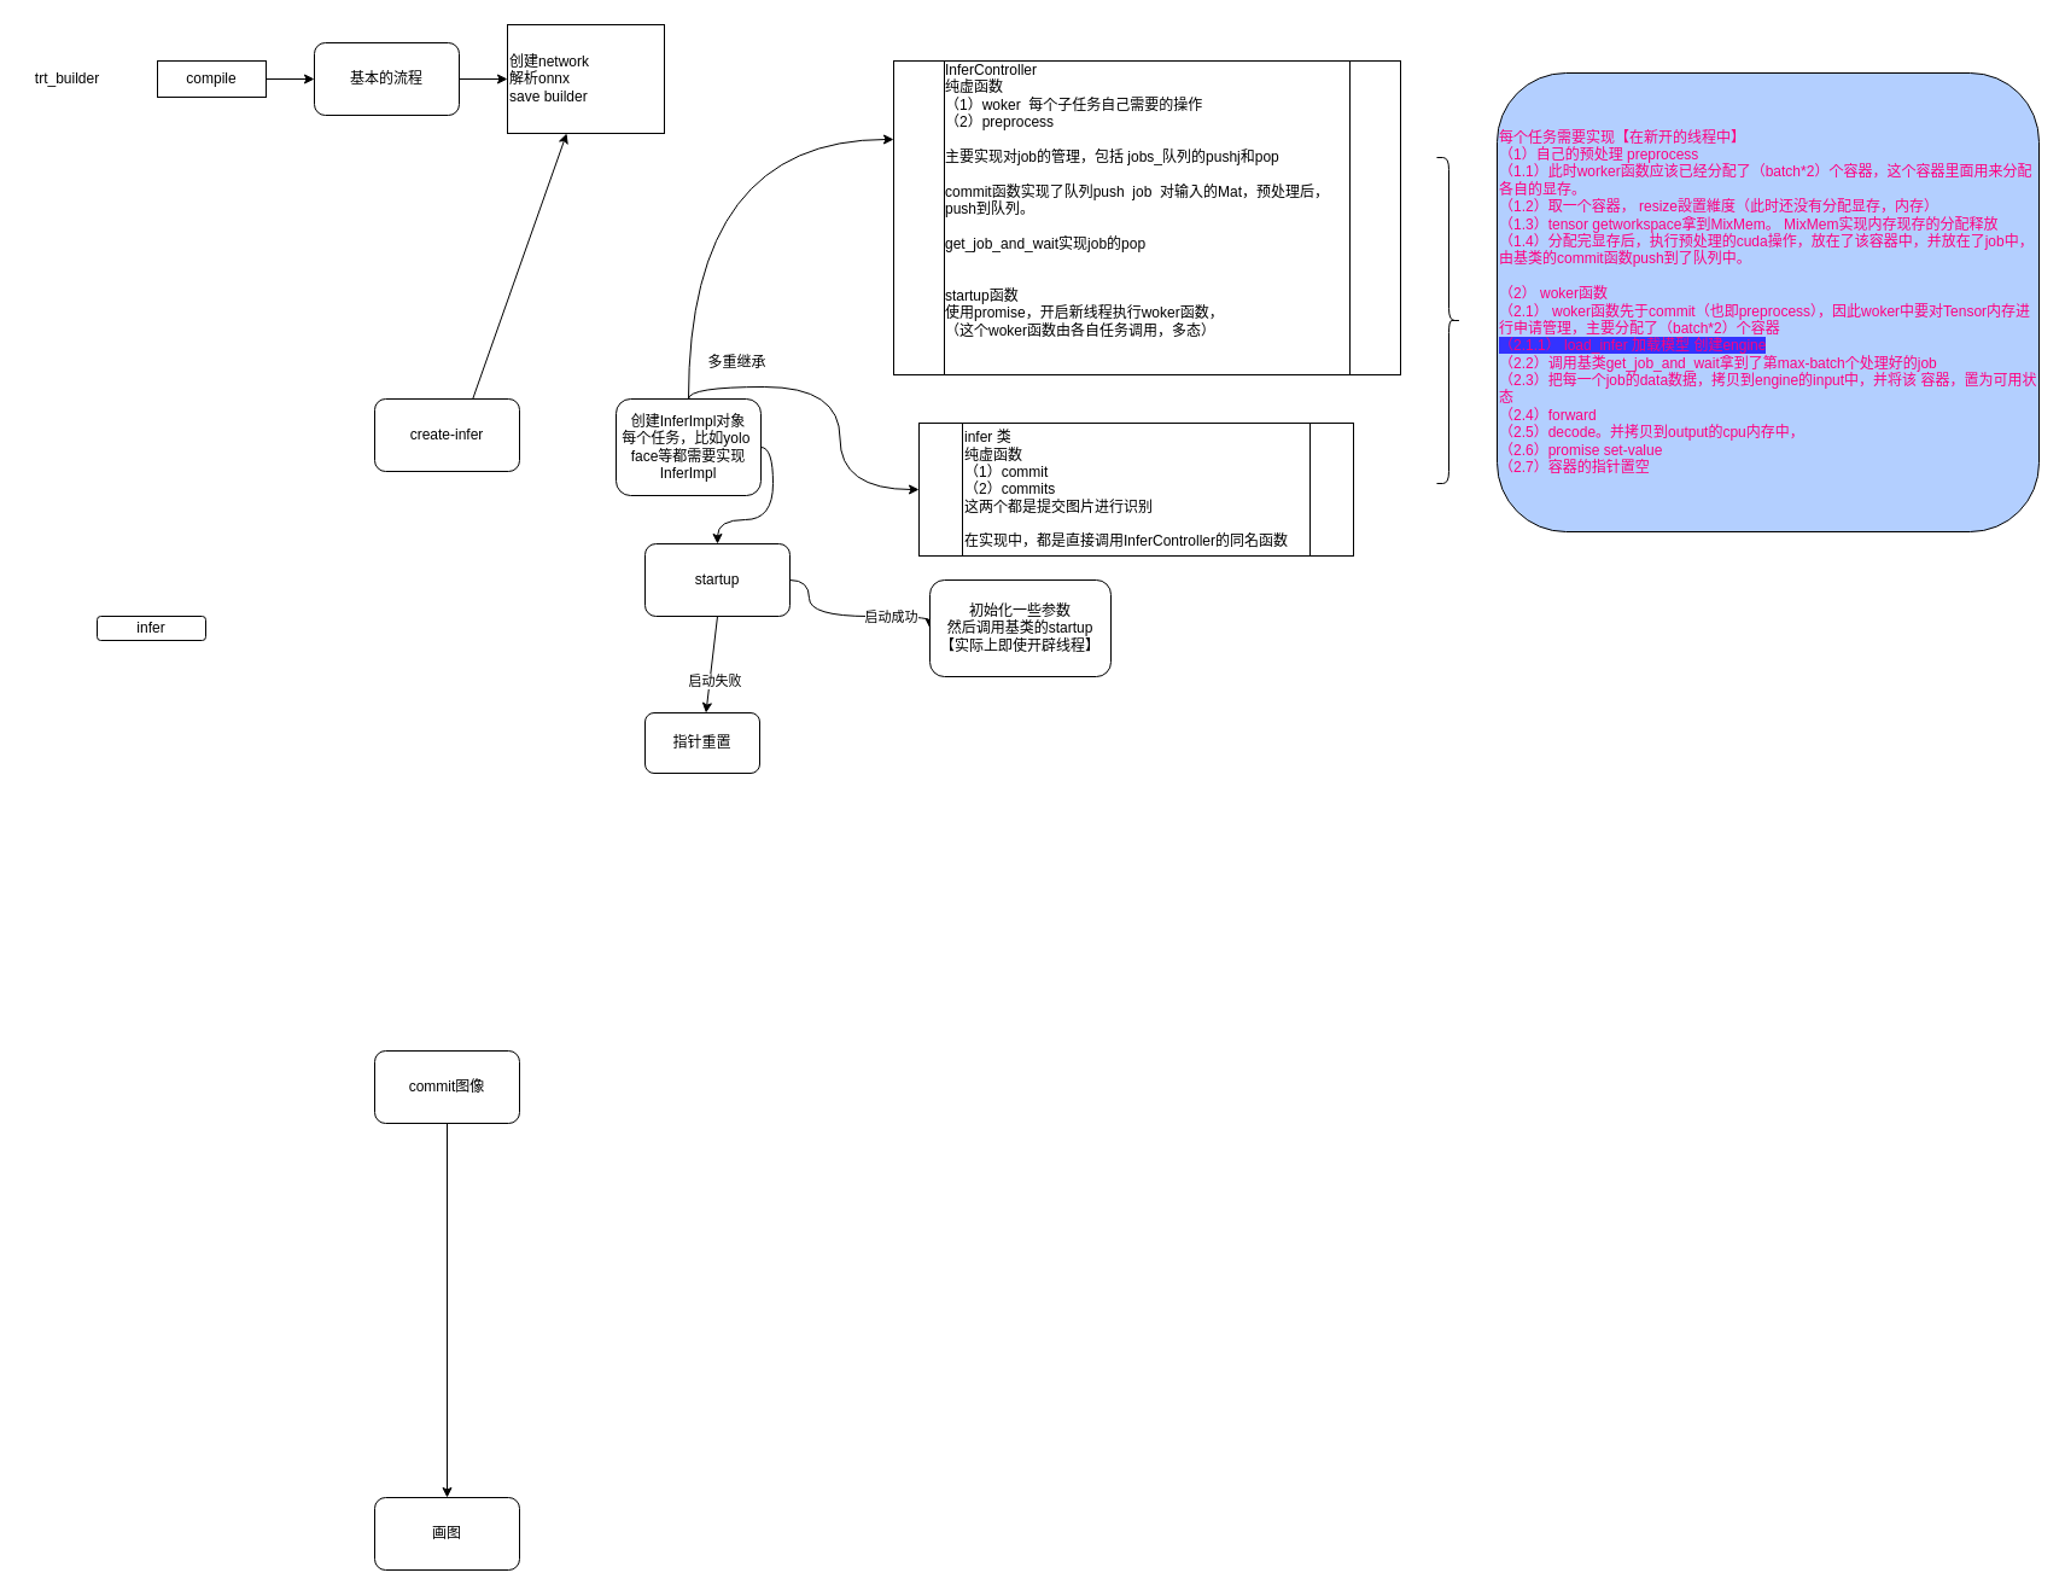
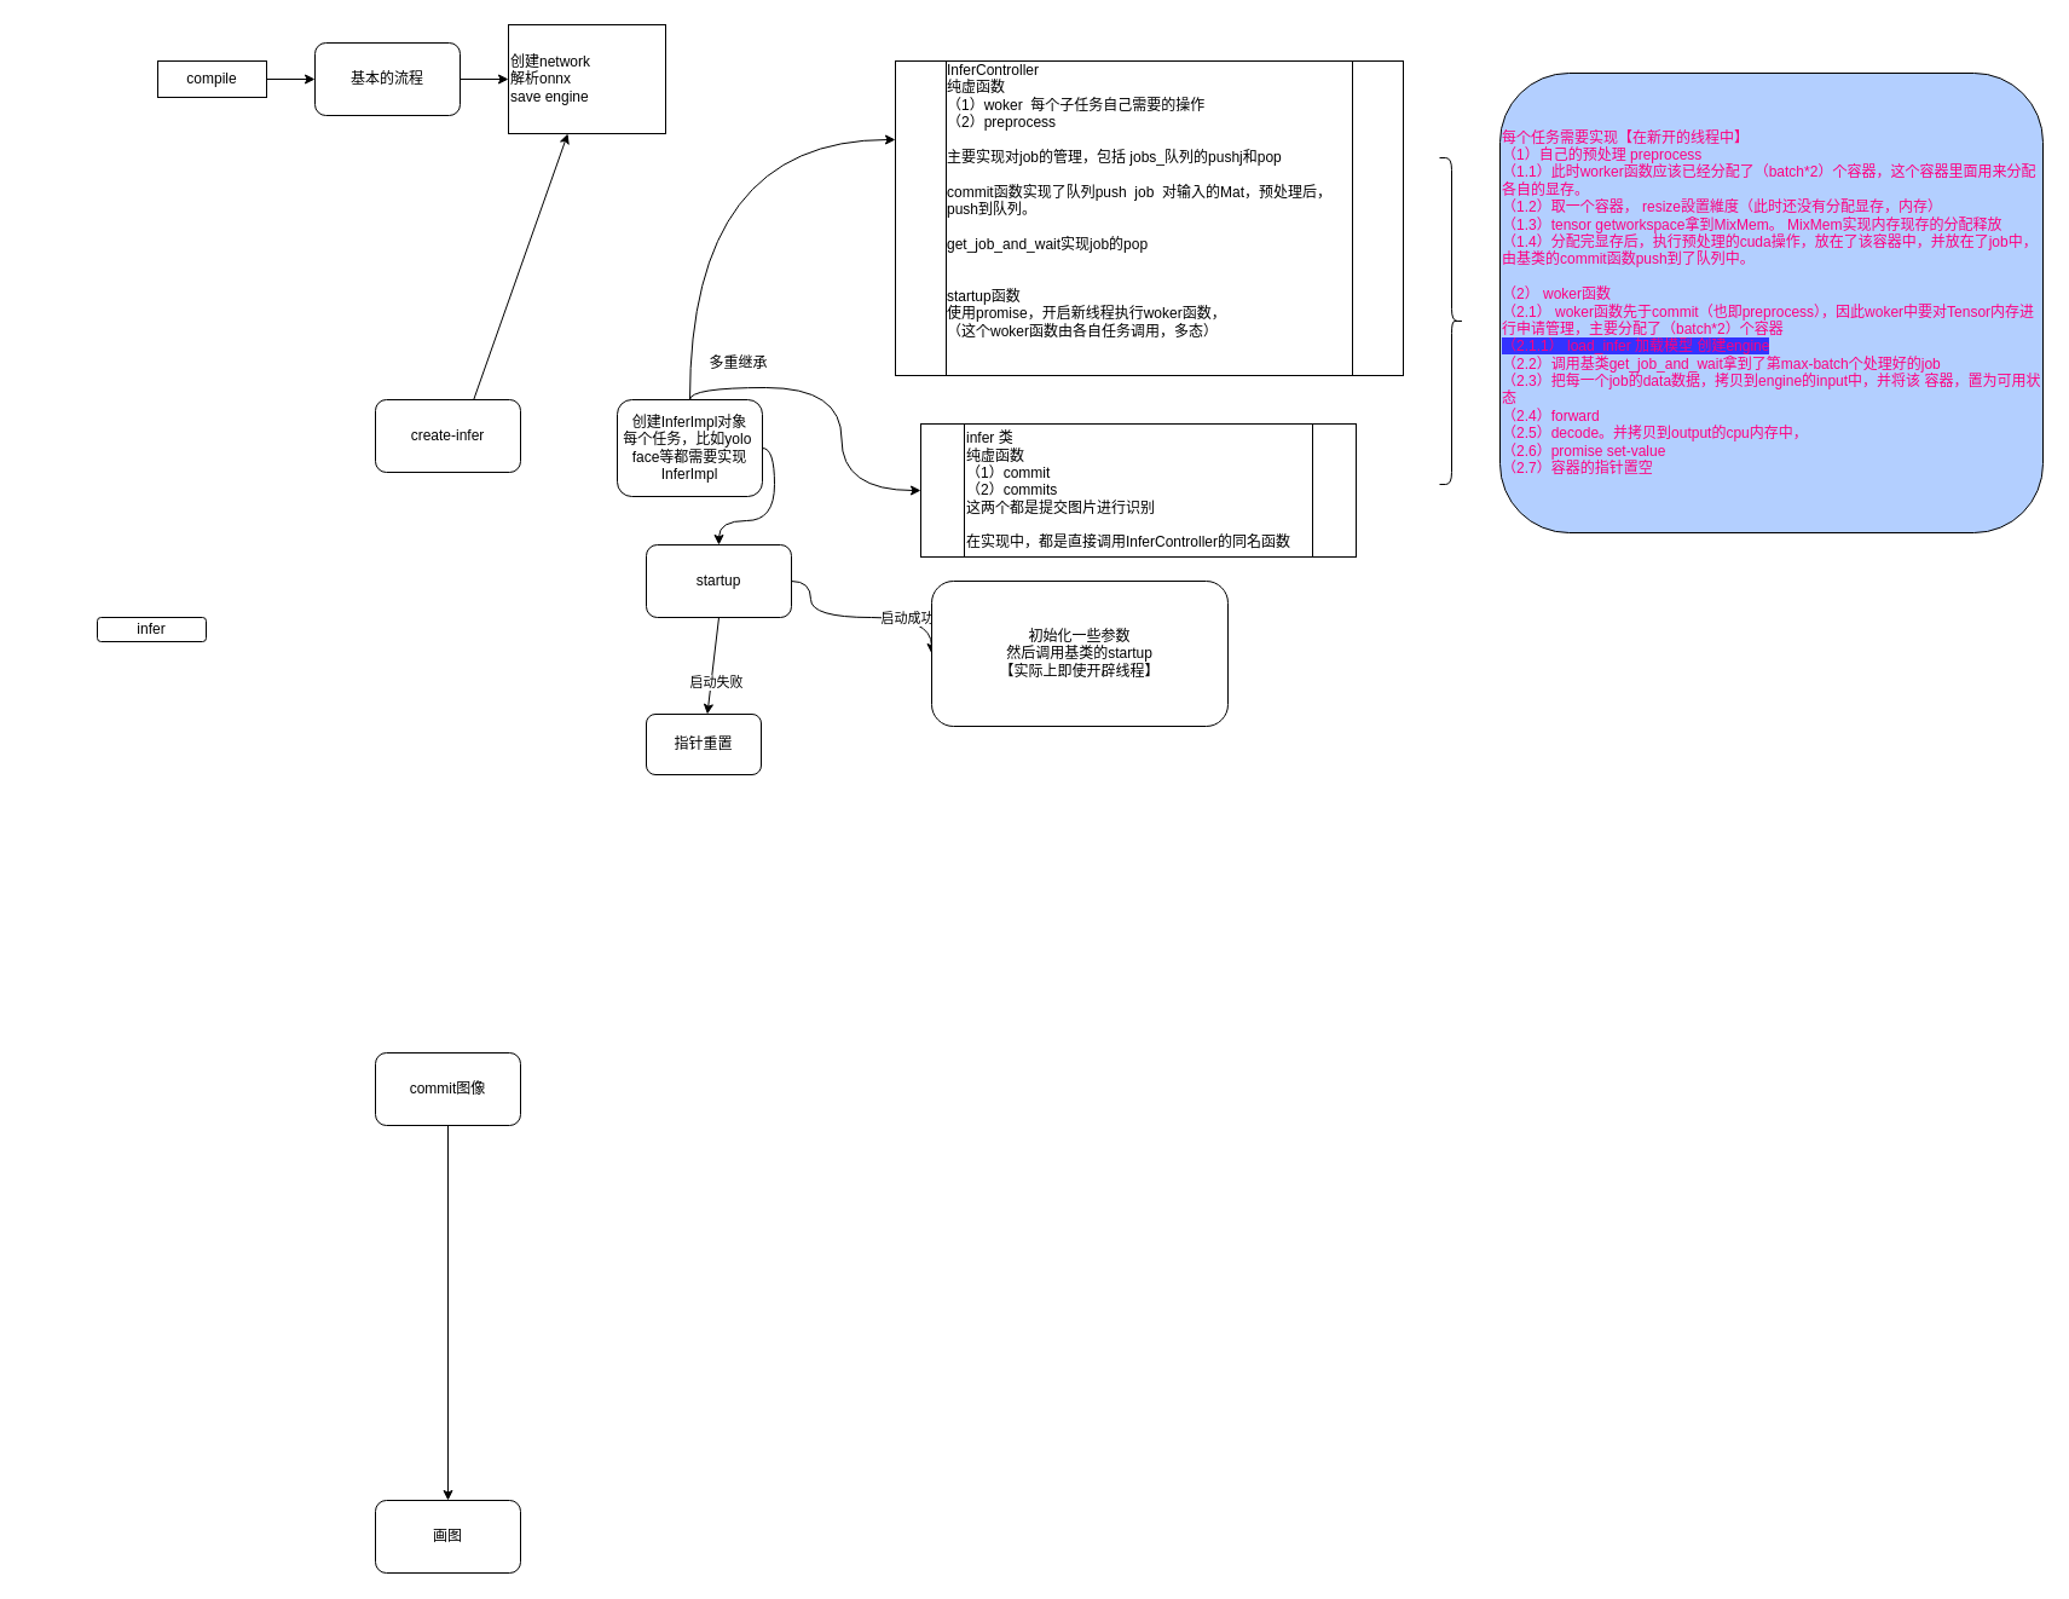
  <mxCell id="0" />
  <mxCell id="1" parent="0" />
  <mxCell id="2" style="edgeStyle=none;html=1;exitX=1;exitY=0.5;exitDx=0;exitDy=0;entryX=0;entryY=0.5;entryDx=0;entryDy=0;" parent="1" source="3" target="6" edge="1"><mxGeometry relative="1" as="geometry" /></mxCell>
  <mxCell id="3" value="compile&lt;br&gt;" style="rounded=0;whiteSpace=wrap;html=1;" parent="1" vertex="1"><mxGeometry x="130" y="50" width="90" height="30" as="geometry" /></mxCell>
  <mxCell id="4" value="infer" style="rounded=1;whiteSpace=wrap;html=1;" parent="1" vertex="1"><mxGeometry x="80" y="510" width="90" height="20" as="geometry" /></mxCell>
  <mxCell id="5" style="edgeStyle=none;html=1;exitX=1;exitY=0.5;exitDx=0;exitDy=0;entryX=0;entryY=0.5;entryDx=0;entryDy=0;" parent="1" source="6" target="7" edge="1"><mxGeometry relative="1" as="geometry" /></mxCell>
  <mxCell id="6" value="基本的流程" style="rounded=1;whiteSpace=wrap;html=1;" parent="1" vertex="1"><mxGeometry x="260" y="35" width="120" height="60" as="geometry" /></mxCell>
- <mxCell id="7" value="创建network&lt;br&gt;解析onnx&lt;br&gt;save builder&lt;br&gt;&lt;div style=&quot;text-align: justify&quot;&gt;&lt;/div&gt;" style="rounded=0;whiteSpace=wrap;html=1;align=left;" parent="1" vertex="1"><mxGeometry x="420" y="20" width="130" height="90" as="geometry" /></mxCell>
+ <mxCell id="7" value="创建network&lt;br&gt;解析onnx&lt;br&gt;save engine&lt;br&gt;&lt;div style=&quot;text-align: justify&quot;&gt;&lt;/div&gt;" style="rounded=0;whiteSpace=wrap;html=1;align=left;" parent="1" vertex="1"><mxGeometry x="420" y="20" width="130" height="90" as="geometry" /></mxCell>
  <mxCell id="8" style="edgeStyle=none;html=1;exitX=0.5;exitY=1;exitDx=0;exitDy=0;" parent="1" source="10" target="7" edge="1"><mxGeometry relative="1" as="geometry" /></mxCell>
  <mxCell id="9" style="edgeStyle=orthogonalEdgeStyle;curved=1;html=1;exitX=1;exitY=0.5;exitDx=0;exitDy=0;startArrow=none;" parent="1" source="22" target="18" edge="1"><mxGeometry relative="1" as="geometry" /></mxCell>
  <mxCell id="10" value="create-infer" style="rounded=1;whiteSpace=wrap;html=1;" parent="1" vertex="1"><mxGeometry x="310" y="330" width="120" height="60" as="geometry" /></mxCell>
  <mxCell id="11" style="edgeStyle=none;html=1;exitX=0.5;exitY=1;exitDx=0;exitDy=0;" parent="1" source="12" target="13" edge="1"><mxGeometry relative="1" as="geometry" /></mxCell>
  <mxCell id="12" value="commit图像" style="rounded=1;whiteSpace=wrap;html=1;" parent="1" vertex="1"><mxGeometry x="310" y="870" width="120" height="60" as="geometry" /></mxCell>
  <mxCell id="13" value="画图" style="rounded=1;whiteSpace=wrap;html=1;" parent="1" vertex="1"><mxGeometry x="310" y="1240" width="120" height="60" as="geometry" /></mxCell>
  <mxCell id="14" style="edgeStyle=none;html=1;exitX=0.5;exitY=1;exitDx=0;exitDy=0;" parent="1" source="18" target="19" edge="1"><mxGeometry relative="1" as="geometry" /></mxCell>
  <mxCell id="15" value="启动失败" style="edgeLabel;html=1;align=center;verticalAlign=middle;resizable=0;points=[];" parent="14" vertex="1" connectable="0"><mxGeometry x="0.308" y="4" relative="1" as="geometry"><mxPoint as="offset" /></mxGeometry></mxCell>
  <mxCell id="16" style="edgeStyle=orthogonalEdgeStyle;curved=1;html=1;exitX=1;exitY=0.5;exitDx=0;exitDy=0;entryX=0;entryY=0.5;entryDx=0;entryDy=0;" parent="1" source="18" target="23" edge="1"><mxGeometry relative="1" as="geometry"><mxPoint x="690" y="480" as="targetPoint" /><Array as="points"><mxPoint x="670" y="480" /><mxPoint x="670" y="510" /></Array></mxGeometry></mxCell>
  <mxCell id="17" value="启动成功" style="edgeLabel;html=1;align=center;verticalAlign=middle;resizable=0;points=[];" parent="16" vertex="1" connectable="0"><mxGeometry x="0.229" relative="1" as="geometry"><mxPoint x="17" as="offset" /></mxGeometry></mxCell>
  <mxCell id="18" value="startup" style="rounded=1;whiteSpace=wrap;html=1;" parent="1" vertex="1"><mxGeometry x="534" y="450" width="120" height="60" as="geometry" /></mxCell>
  <mxCell id="19" value="指针重置" style="rounded=1;whiteSpace=wrap;html=1;" parent="1" vertex="1"><mxGeometry x="534" y="590" width="95" height="50" as="geometry" /></mxCell>
  <mxCell id="20" style="edgeStyle=orthogonalEdgeStyle;curved=1;html=1;entryX=0;entryY=0.25;entryDx=0;entryDy=0;exitX=0.5;exitY=0;exitDx=0;exitDy=0;" parent="1" source="22" target="24" edge="1"><mxGeometry relative="1" as="geometry" /></mxCell>
  <mxCell id="21" style="edgeStyle=orthogonalEdgeStyle;curved=1;html=1;exitX=0.5;exitY=0;exitDx=0;exitDy=0;entryX=0;entryY=0.5;entryDx=0;entryDy=0;" parent="1" source="22" target="25" edge="1"><mxGeometry relative="1" as="geometry" /></mxCell>
  <mxCell id="22" value="创建InferImpl对象&lt;br&gt;每个任务，比如yolo&amp;nbsp; face等都需要实现InferImpl" style="rounded=1;whiteSpace=wrap;html=1;" parent="1" vertex="1"><mxGeometry x="510" y="330" width="120" height="80" as="geometry" /></mxCell>
- <mxCell id="23" value="初始化一些参数&lt;br&gt;然后调用基类的startup&lt;br&gt;【实际上即使开辟线程】" style="rounded=1;whiteSpace=wrap;html=1;" parent="1" vertex="1"><mxGeometry x="770" y="480" width="150" height="80" as="geometry" /></mxCell>
+ <mxCell id="23" value="初始化一些参数&lt;br&gt;然后调用基类的startup&lt;br&gt;【实际上即使开辟线程】" style="rounded=1;whiteSpace=wrap;html=1;" parent="1" vertex="1"><mxGeometry x="770" y="480" width="245" height="120" as="geometry" /></mxCell>
  <mxCell id="24" value="&lt;div style=&quot;text-align: left&quot;&gt;&lt;span&gt;InferController&lt;/span&gt;&lt;/div&gt;&lt;div style=&quot;text-align: left&quot;&gt;&lt;span&gt;纯虚函数&lt;/span&gt;&lt;/div&gt;&lt;div style=&quot;text-align: left&quot;&gt;&lt;span&gt;（1）woker&amp;nbsp; 每个子任务自己需要的操作&lt;/span&gt;&lt;/div&gt;&lt;div style=&quot;text-align: left&quot;&gt;&lt;span&gt;（2）&lt;/span&gt;&lt;span&gt;preprocess&lt;/span&gt;&lt;/div&gt;&lt;div style=&quot;text-align: left&quot;&gt;&lt;span&gt;&lt;br&gt;&lt;/span&gt;&lt;/div&gt;&lt;div style=&quot;text-align: left&quot;&gt;&lt;span&gt;主要实现对job的管理，包括 jobs_队列的pushj和pop&lt;/span&gt;&lt;/div&gt;&lt;div style=&quot;text-align: left&quot;&gt;&lt;span&gt;&lt;br&gt;&lt;/span&gt;&lt;/div&gt;&lt;div style=&quot;text-align: left&quot;&gt;&lt;span&gt;commit函数实现了队列push&amp;nbsp; job&amp;nbsp; 对输入的Mat，预处理后，push到队列。&lt;/span&gt;&lt;/div&gt;&lt;div style=&quot;text-align: left&quot;&gt;&lt;span&gt;&lt;br&gt;&lt;/span&gt;&lt;/div&gt;&lt;div style=&quot;text-align: left&quot;&gt;&lt;span&gt;get_job_and_wait实现job的pop&lt;/span&gt;&lt;/div&gt;&lt;div style=&quot;text-align: left&quot;&gt;&lt;span&gt;&lt;br&gt;&lt;/span&gt;&lt;/div&gt;&lt;div style=&quot;text-align: left&quot;&gt;&lt;span&gt;&lt;br&gt;&lt;/span&gt;&lt;/div&gt;&lt;div style=&quot;text-align: left&quot;&gt;&lt;span&gt;startup函数&lt;/span&gt;&lt;/div&gt;&lt;div style=&quot;text-align: left&quot;&gt;&lt;span&gt;使用promise，开启新线程执行woker函数，&lt;/span&gt;&lt;/div&gt;&lt;div style=&quot;text-align: left&quot;&gt;&lt;span&gt;（这个woker函数由各自任务调用，多态）&lt;/span&gt;&lt;/div&gt;&lt;div style=&quot;text-align: left&quot;&gt;&lt;br&gt;&lt;/div&gt;&lt;div style=&quot;text-align: left&quot;&gt;&lt;span&gt;&lt;br&gt;&lt;/span&gt;&lt;/div&gt;" style="shape=process;whiteSpace=wrap;html=1;backgroundOutline=1;" parent="1" vertex="1"><mxGeometry x="740" y="50" width="420" height="260" as="geometry" /></mxCell>
  <mxCell id="25" value="infer 类&lt;br&gt;纯虚函数&lt;br&gt;（1）commit&amp;nbsp;&amp;nbsp;&lt;br&gt;（2）commits&lt;br&gt;这两个都是提交图片进行识别&lt;br&gt;&lt;br&gt;在实现中，都是直接调用InferController的同名函数" style="shape=process;whiteSpace=wrap;html=1;backgroundOutline=1;align=left;" parent="1" vertex="1"><mxGeometry x="761" y="350" width="360" height="110" as="geometry" /></mxCell>
  <mxCell id="26" value="多重继承" style="text;html=1;align=center;verticalAlign=middle;resizable=0;points=[];autosize=1;strokeColor=none;fillColor=none;" parent="1" vertex="1"><mxGeometry x="580" y="290" width="60" height="20" as="geometry" /></mxCell>
  <mxCell id="27" value="&lt;font color=&quot;#ff0080&quot;&gt;每个任务需要实现【在新开的线程中】&lt;br&gt;（1）自己的预处理 preprocess&lt;br&gt;&#09;&#09;（1.1）此时worker函数应该已经分配了（batch*2）个容器，这个容器里面用来分配各自的显存。&lt;br&gt;&#09;（1.2）取一个容器， resize設置維度（此时还没有分配显存，内存）&lt;br&gt;&#09;（1.3）tensor getworkspace拿到MixMem。 MixMem实现内存现存的分配释放&lt;br&gt;&#09;（1.4）分配完显存后，执行预处理的cuda操作，放在了该容器中，并放在了job中，由基类的commit函数push到了队列中。&lt;br&gt;&lt;br&gt;（2） woker函数&lt;br&gt;&#09;（2.1） woker函数先于commit（也即preprocess），因此woker中要对Tensor内存进行申请管理，主要分配了（batch*2）个容器&lt;br&gt;&lt;span style=&quot;background-color: rgb(51 , 51 , 255)&quot;&gt;（2.1.1） load_infer 加载模型 创建engine&lt;/span&gt;&lt;br&gt;（2.2）调用基类get_job_and_wait拿到了第max-batch个处理好的job&lt;br&gt;（2.3）把每一个job的data数据，拷贝到engine的input中，并将该 容器，置为可用状态&lt;br&gt;（2.4）forward&lt;br&gt;（2.5）decode。并拷贝到output的cpu内存中，&lt;br&gt;（2.6）promise set-value&lt;br&gt;（2.7）容器的指针置空&lt;br&gt;&lt;/font&gt;" style="rounded=1;whiteSpace=wrap;html=1;align=left;fillColor=#B3CFFF;" parent="1" vertex="1"><mxGeometry x="1240" y="60" width="449" height="380" as="geometry" /></mxCell>
  <mxCell id="28" value="" style="shape=curlyBracket;whiteSpace=wrap;html=1;rounded=1;flipH=1;" parent="1" vertex="1"><mxGeometry x="1190" y="130" width="20" height="270" as="geometry" /></mxCell>
- <mxCell id="29" value="trt_builder" style="text;html=1;align=center;verticalAlign=middle;resizable=0;points=[];autosize=1;strokeColor=none;fillColor=none;" vertex="1" parent="1"><mxGeometry x="20" y="55" width="70" height="20" as="geometry" /></mxCell>
